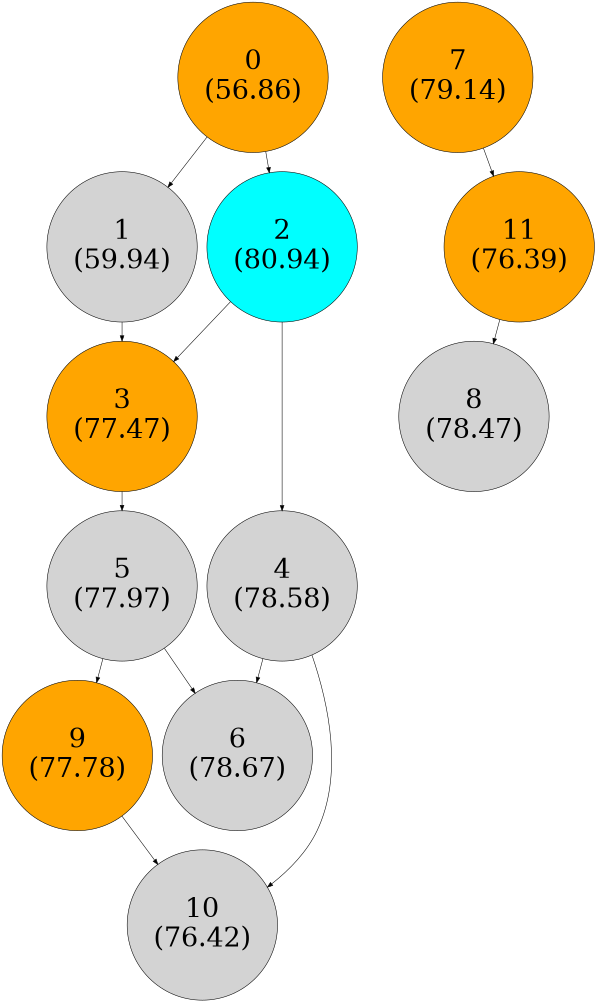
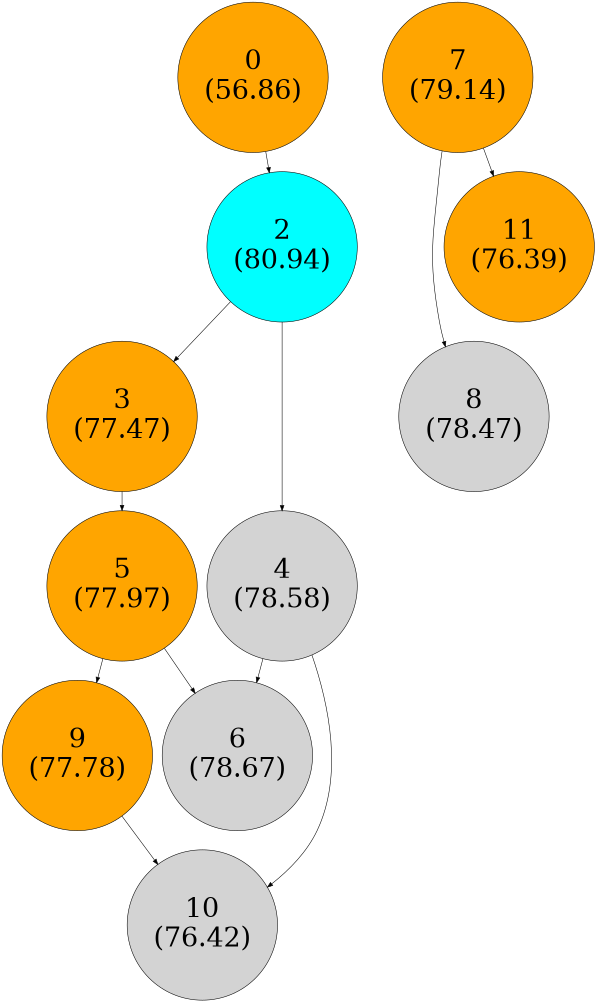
  digraph {
    node [fillcolor=orange fontcolor=black fontsize=50 shape=circle style=filled]
    n1 [label="0\n(56.86)"]
-   n2 [label="1\n(59.94)" fillcolor="" fontcolor=""]
    n3 [fillcolor=cyan label="2\n(80.94)"]
    n4 [label="3\n(77.47)"]
    n5 [label="4\n(78.58)" fillcolor="" fontcolor=""]
-   n6 [fillcolor=lightgrey label="5\n(77.97)"]
+   n6 [label="5\n(77.97)"]
    n7 [label="6\n(78.67)" fillcolor="" fontcolor=""]
    n8 [label="10\n(76.42)" fillcolor="" fontcolor=""]
    n9 [label="9\n(77.78)"]
    n10 [label="8\n(78.47)" fillcolor="" fontcolor=""]
    n11 [label="7\n(79.14)"]
    n12 [label="11\n(76.39)"]
-   n1 -> n2
    n1 -> n3
-   n2 -> n4
    n3 -> n4
    n3 -> n5
    n4 -> n6
    n5 -> n7
    n5 -> n8
    n6 -> n7
    n6 -> n9
    n9 -> n8
-   n12 -> n10
+   n11 -> n10
    n11 -> n12
  }
